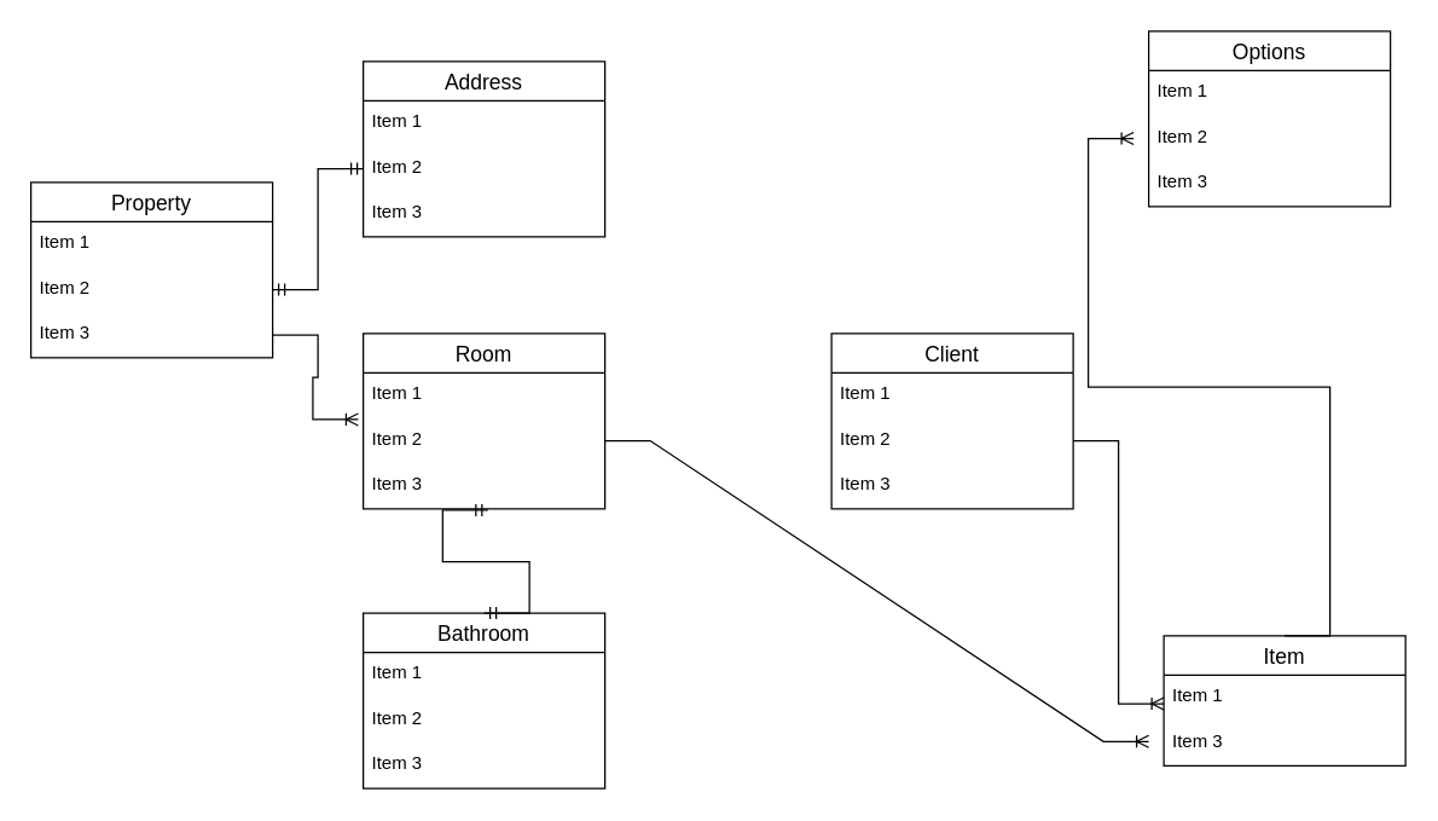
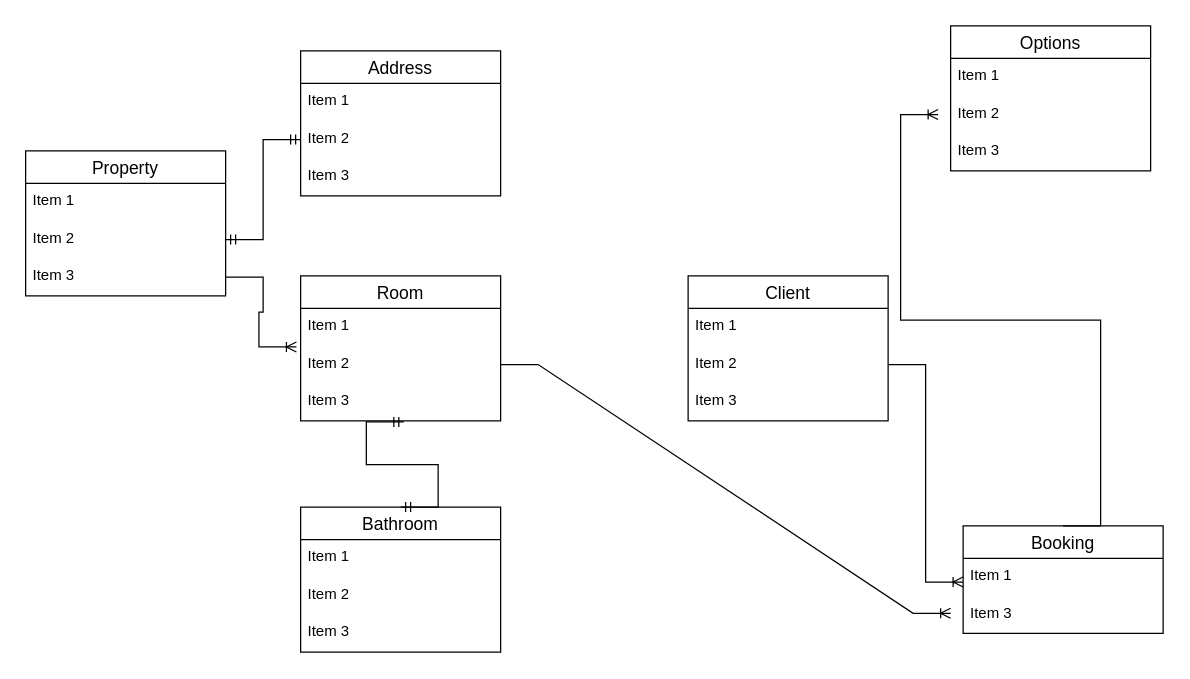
  <mxCell id="0" />
  <mxCell id="1" parent="0" />
  <mxCell id="2" value="Client" style="swimlane;fontStyle=0;childLayout=stackLayout;horizontal=1;startSize=26;horizontalStack=0;resizeParent=1;resizeParentMax=0;resizeLast=0;collapsible=1;marginBottom=0;align=center;fontSize=14;" parent="1" vertex="1"><mxGeometry x="550" y="220" width="160" height="116" as="geometry" /></mxCell>
  <mxCell id="3" value="Item 1" style="text;strokeColor=none;fillColor=none;spacingLeft=4;spacingRight=4;overflow=hidden;rotatable=0;points=[[0,0.5],[1,0.5]];portConstraint=eastwest;fontSize=12;whiteSpace=wrap;html=1;" parent="2" vertex="1"><mxGeometry y="26" width="160" height="30" as="geometry" /></mxCell>
  <mxCell id="4" value="Item 2" style="text;strokeColor=none;fillColor=none;spacingLeft=4;spacingRight=4;overflow=hidden;rotatable=0;points=[[0,0.5],[1,0.5]];portConstraint=eastwest;fontSize=12;whiteSpace=wrap;html=1;" parent="2" vertex="1"><mxGeometry y="56" width="160" height="30" as="geometry" /></mxCell>
  <mxCell id="5" value="Item 3" style="text;strokeColor=none;fillColor=none;spacingLeft=4;spacingRight=4;overflow=hidden;rotatable=0;points=[[0,0.5],[1,0.5]];portConstraint=eastwest;fontSize=12;whiteSpace=wrap;html=1;" parent="2" vertex="1"><mxGeometry y="86" width="160" height="30" as="geometry" /></mxCell>
- <mxCell id="6" value="Item" style="swimlane;fontStyle=0;childLayout=stackLayout;horizontal=1;startSize=26;horizontalStack=0;resizeParent=1;resizeParentMax=0;resizeLast=0;collapsible=1;marginBottom=0;align=center;fontSize=14;" parent="1" vertex="1"><mxGeometry x="770" y="420" width="160" height="86" as="geometry" /></mxCell>
+ <mxCell id="6" value="Booking" style="swimlane;fontStyle=0;childLayout=stackLayout;horizontal=1;startSize=26;horizontalStack=0;resizeParent=1;resizeParentMax=0;resizeLast=0;collapsible=1;marginBottom=0;align=center;fontSize=14;" parent="1" vertex="1"><mxGeometry x="770" y="420" width="160" height="86" as="geometry" /></mxCell>
  <mxCell id="7" value="Item 1" style="text;strokeColor=none;fillColor=none;spacingLeft=4;spacingRight=4;overflow=hidden;rotatable=0;points=[[0,0.5],[1,0.5]];portConstraint=eastwest;fontSize=12;whiteSpace=wrap;html=1;" parent="6" vertex="1"><mxGeometry y="26" width="160" height="30" as="geometry" /></mxCell>
  <mxCell id="8" value="Item 3" style="text;strokeColor=none;fillColor=none;spacingLeft=4;spacingRight=4;overflow=hidden;rotatable=0;points=[[0,0.5],[1,0.5]];portConstraint=eastwest;fontSize=12;whiteSpace=wrap;html=1;" parent="6" vertex="1"><mxGeometry y="56" width="160" height="30" as="geometry" /></mxCell>
  <mxCell id="9" value="Options" style="swimlane;fontStyle=0;childLayout=stackLayout;horizontal=1;startSize=26;horizontalStack=0;resizeParent=1;resizeParentMax=0;resizeLast=0;collapsible=1;marginBottom=0;align=center;fontSize=14;" parent="1" vertex="1"><mxGeometry x="760" y="20" width="160" height="116" as="geometry" /></mxCell>
  <mxCell id="10" value="Item 1" style="text;strokeColor=none;fillColor=none;spacingLeft=4;spacingRight=4;overflow=hidden;rotatable=0;points=[[0,0.5],[1,0.5]];portConstraint=eastwest;fontSize=12;whiteSpace=wrap;html=1;" parent="9" vertex="1"><mxGeometry y="26" width="160" height="30" as="geometry" /></mxCell>
  <mxCell id="11" value="Item 2" style="text;strokeColor=none;fillColor=none;spacingLeft=4;spacingRight=4;overflow=hidden;rotatable=0;points=[[0,0.5],[1,0.5]];portConstraint=eastwest;fontSize=12;whiteSpace=wrap;html=1;" parent="9" vertex="1"><mxGeometry y="56" width="160" height="30" as="geometry" /></mxCell>
  <mxCell id="12" value="Item 3" style="text;strokeColor=none;fillColor=none;spacingLeft=4;spacingRight=4;overflow=hidden;rotatable=0;points=[[0,0.5],[1,0.5]];portConstraint=eastwest;fontSize=12;whiteSpace=wrap;html=1;" parent="9" vertex="1"><mxGeometry y="86" width="160" height="30" as="geometry" /></mxCell>
  <mxCell id="13" value="Property" style="swimlane;fontStyle=0;childLayout=stackLayout;horizontal=1;startSize=26;horizontalStack=0;resizeParent=1;resizeParentMax=0;resizeLast=0;collapsible=1;marginBottom=0;align=center;fontSize=14;" parent="1" vertex="1"><mxGeometry x="20" y="120" width="160" height="116" as="geometry" /></mxCell>
  <mxCell id="14" value="Item 1" style="text;strokeColor=none;fillColor=none;spacingLeft=4;spacingRight=4;overflow=hidden;rotatable=0;points=[[0,0.5],[1,0.5]];portConstraint=eastwest;fontSize=12;whiteSpace=wrap;html=1;" parent="13" vertex="1"><mxGeometry y="26" width="160" height="30" as="geometry" /></mxCell>
  <mxCell id="15" value="Item 2" style="text;strokeColor=none;fillColor=none;spacingLeft=4;spacingRight=4;overflow=hidden;rotatable=0;points=[[0,0.5],[1,0.5]];portConstraint=eastwest;fontSize=12;whiteSpace=wrap;html=1;" parent="13" vertex="1"><mxGeometry y="56" width="160" height="30" as="geometry" /></mxCell>
  <mxCell id="16" value="Item 3" style="text;strokeColor=none;fillColor=none;spacingLeft=4;spacingRight=4;overflow=hidden;rotatable=0;points=[[0,0.5],[1,0.5]];portConstraint=eastwest;fontSize=12;whiteSpace=wrap;html=1;" parent="13" vertex="1"><mxGeometry y="86" width="160" height="30" as="geometry" /></mxCell>
  <mxCell id="17" value="Address" style="swimlane;fontStyle=0;childLayout=stackLayout;horizontal=1;startSize=26;horizontalStack=0;resizeParent=1;resizeParentMax=0;resizeLast=0;collapsible=1;marginBottom=0;align=center;fontSize=14;" parent="1" vertex="1"><mxGeometry x="240" y="40" width="160" height="116" as="geometry" /></mxCell>
  <mxCell id="18" value="Item 1" style="text;strokeColor=none;fillColor=none;spacingLeft=4;spacingRight=4;overflow=hidden;rotatable=0;points=[[0,0.5],[1,0.5]];portConstraint=eastwest;fontSize=12;whiteSpace=wrap;html=1;" parent="17" vertex="1"><mxGeometry y="26" width="160" height="30" as="geometry" /></mxCell>
  <mxCell id="19" value="Item 2" style="text;strokeColor=none;fillColor=none;spacingLeft=4;spacingRight=4;overflow=hidden;rotatable=0;points=[[0,0.5],[1,0.5]];portConstraint=eastwest;fontSize=12;whiteSpace=wrap;html=1;" parent="17" vertex="1"><mxGeometry y="56" width="160" height="30" as="geometry" /></mxCell>
  <mxCell id="20" value="Item 3" style="text;strokeColor=none;fillColor=none;spacingLeft=4;spacingRight=4;overflow=hidden;rotatable=0;points=[[0,0.5],[1,0.5]];portConstraint=eastwest;fontSize=12;whiteSpace=wrap;html=1;" parent="17" vertex="1"><mxGeometry y="86" width="160" height="30" as="geometry" /></mxCell>
  <mxCell id="21" value="Room" style="swimlane;fontStyle=0;childLayout=stackLayout;horizontal=1;startSize=26;horizontalStack=0;resizeParent=1;resizeParentMax=0;resizeLast=0;collapsible=1;marginBottom=0;align=center;fontSize=14;" parent="1" vertex="1"><mxGeometry x="240" y="220" width="160" height="116" as="geometry" /></mxCell>
  <mxCell id="22" value="Item 1" style="text;strokeColor=none;fillColor=none;spacingLeft=4;spacingRight=4;overflow=hidden;rotatable=0;points=[[0,0.5],[1,0.5]];portConstraint=eastwest;fontSize=12;whiteSpace=wrap;html=1;" parent="21" vertex="1"><mxGeometry y="26" width="160" height="30" as="geometry" /></mxCell>
  <mxCell id="23" value="Item 2" style="text;strokeColor=none;fillColor=none;spacingLeft=4;spacingRight=4;overflow=hidden;rotatable=0;points=[[0,0.5],[1,0.5]];portConstraint=eastwest;fontSize=12;whiteSpace=wrap;html=1;" parent="21" vertex="1"><mxGeometry y="56" width="160" height="30" as="geometry" /></mxCell>
  <mxCell id="24" value="Item 3" style="text;strokeColor=none;fillColor=none;spacingLeft=4;spacingRight=4;overflow=hidden;rotatable=0;points=[[0,0.5],[1,0.5]];portConstraint=eastwest;fontSize=12;whiteSpace=wrap;html=1;" parent="21" vertex="1"><mxGeometry y="86" width="160" height="30" as="geometry" /></mxCell>
  <mxCell id="25" value="" style="edgeStyle=entityRelationEdgeStyle;fontSize=12;html=1;endArrow=ERmandOne;startArrow=ERmandOne;rounded=0;exitX=1;exitY=0.5;exitDx=0;exitDy=0;entryX=0;entryY=0.5;entryDx=0;entryDy=0;" parent="1" source="15" target="19" edge="1"><mxGeometry width="100" height="100" relative="1" as="geometry"><mxPoint x="400" y="340" as="sourcePoint" /><mxPoint x="500" y="240" as="targetPoint" /></mxGeometry></mxCell>
  <mxCell id="26" value="" style="edgeStyle=entityRelationEdgeStyle;fontSize=12;html=1;endArrow=ERoneToMany;rounded=0;exitX=1;exitY=0.5;exitDx=0;exitDy=0;entryX=-0.021;entryY=0.033;entryDx=0;entryDy=0;entryPerimeter=0;fontStyle=1" parent="1" source="16" target="23" edge="1"><mxGeometry width="100" height="100" relative="1" as="geometry"><mxPoint x="130" y="350" as="sourcePoint" /><mxPoint x="230" y="250" as="targetPoint" /></mxGeometry></mxCell>
  <mxCell id="27" value="" style="edgeStyle=entityRelationEdgeStyle;fontSize=12;html=1;endArrow=ERoneToMany;rounded=0;exitX=1;exitY=0.5;exitDx=0;exitDy=0;entryX=0;entryY=0.5;entryDx=0;entryDy=0;" parent="1" source="4" edge="1"><mxGeometry width="100" height="100" relative="1" as="geometry"><mxPoint x="710" y="291" as="sourcePoint" /><mxPoint x="770" y="465" as="targetPoint" /></mxGeometry></mxCell>
  <mxCell id="28" value="" style="edgeStyle=entityRelationEdgeStyle;fontSize=12;html=1;endArrow=ERoneToMany;rounded=0;exitX=0.5;exitY=0;exitDx=0;exitDy=0;entryX=0;entryY=0.5;entryDx=0;entryDy=0;" parent="1" source="6" edge="1"><mxGeometry width="100" height="100" relative="1" as="geometry"><mxPoint x="830" y="220" as="sourcePoint" /><mxPoint x="750" y="91" as="targetPoint" /><Array as="points"><mxPoint x="710" y="160" /><mxPoint x="710" y="160" /><mxPoint x="720" y="150" /></Array></mxGeometry></mxCell>
  <mxCell id="29" value="" style="edgeStyle=entityRelationEdgeStyle;fontSize=12;html=1;endArrow=ERoneToMany;rounded=0;exitX=1;exitY=0.5;exitDx=0;exitDy=0;" parent="1" edge="1" source="23"><mxGeometry width="100" height="100" relative="1" as="geometry"><mxPoint x="400" y="336" as="sourcePoint" /><mxPoint x="760" y="490" as="targetPoint" /></mxGeometry></mxCell>
  <mxCell id="30" value="Bathroom" style="swimlane;fontStyle=0;childLayout=stackLayout;horizontal=1;startSize=26;horizontalStack=0;resizeParent=1;resizeParentMax=0;resizeLast=0;collapsible=1;marginBottom=0;align=center;fontSize=14;" vertex="1" parent="1"><mxGeometry x="240" y="405" width="160" height="116" as="geometry" /></mxCell>
  <mxCell id="31" value="Item 1" style="text;strokeColor=none;fillColor=none;spacingLeft=4;spacingRight=4;overflow=hidden;rotatable=0;points=[[0,0.5],[1,0.5]];portConstraint=eastwest;fontSize=12;whiteSpace=wrap;html=1;" vertex="1" parent="30"><mxGeometry y="26" width="160" height="30" as="geometry" /></mxCell>
  <mxCell id="32" value="Item 2" style="text;strokeColor=none;fillColor=none;spacingLeft=4;spacingRight=4;overflow=hidden;rotatable=0;points=[[0,0.5],[1,0.5]];portConstraint=eastwest;fontSize=12;whiteSpace=wrap;html=1;" vertex="1" parent="30"><mxGeometry y="56" width="160" height="30" as="geometry" /></mxCell>
  <mxCell id="33" value="Item 3" style="text;strokeColor=none;fillColor=none;spacingLeft=4;spacingRight=4;overflow=hidden;rotatable=0;points=[[0,0.5],[1,0.5]];portConstraint=eastwest;fontSize=12;whiteSpace=wrap;html=1;" vertex="1" parent="30"><mxGeometry y="86" width="160" height="30" as="geometry" /></mxCell>
  <mxCell id="34" value="" style="edgeStyle=entityRelationEdgeStyle;fontSize=12;html=1;endArrow=ERmandOne;startArrow=ERmandOne;rounded=0;entryX=0.516;entryY=1.033;entryDx=0;entryDy=0;entryPerimeter=0;exitX=0.5;exitY=0;exitDx=0;exitDy=0;" edge="1" parent="1" source="30" target="24"><mxGeometry width="100" height="100" relative="1" as="geometry"><mxPoint x="300" y="390" as="sourcePoint" /><mxPoint x="250" y="121" as="targetPoint" /></mxGeometry></mxCell>
